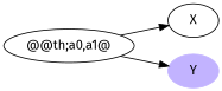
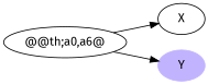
  digraph {
    fontname="Fira Sans"
    rankdir=LR
    node [fontname="Fira Sans" shape=ellipse]
    edge [fontname="Fira Sans"]
-   n1 [label="@@th;a0,a1@"]
+   n1 [label="@@th;a0,a6@"]
    n2 [label=X]
    n3 [color=".7 .3 1.0" label=Y style=filled]
    n1 -> n2
    n1 -> n3
  }
